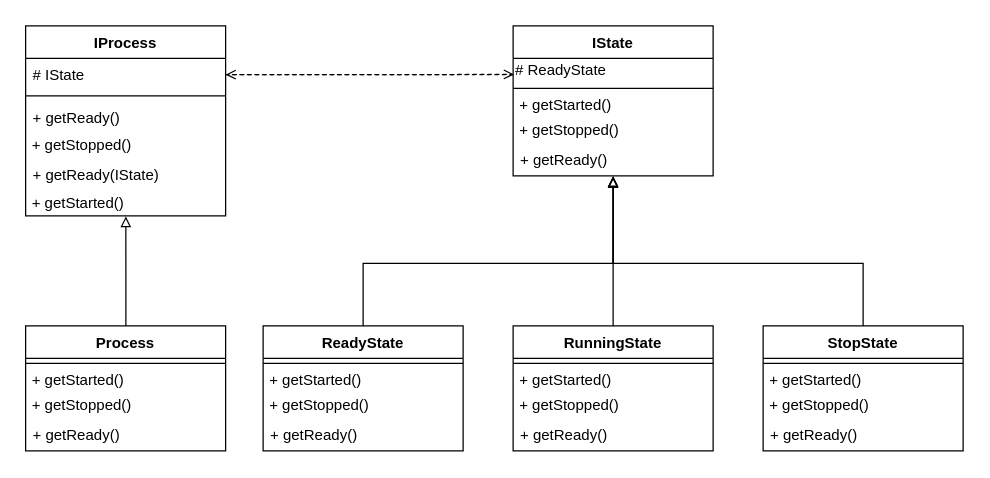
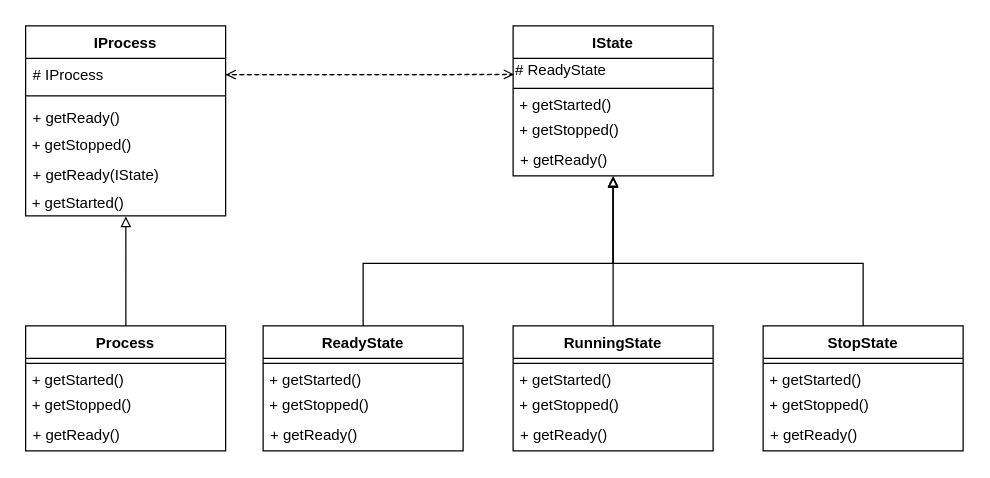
  <mxCell id="0" />
  <mxCell id="1" parent="0" />
  <mxCell id="2" value="IProcess" style="swimlane;fontStyle=1;align=center;verticalAlign=top;childLayout=stackLayout;horizontal=1;startSize=26;horizontalStack=0;resizeParent=1;resizeParentMax=0;resizeLast=0;collapsible=1;marginBottom=0;" vertex="1" parent="1"><mxGeometry x="20" y="20" width="160" height="152" as="geometry" /></mxCell>
- <mxCell id="3" value="# IState" style="text;strokeColor=none;fillColor=none;align=left;verticalAlign=top;spacingLeft=4;spacingRight=4;overflow=hidden;rotatable=0;points=[[0,0.5],[1,0.5]];portConstraint=eastwest;" vertex="1" parent="2"><mxGeometry y="26" width="160" height="26" as="geometry" /></mxCell>
+ <mxCell id="3" value="# IProcess" style="text;strokeColor=none;fillColor=none;align=left;verticalAlign=top;spacingLeft=4;spacingRight=4;overflow=hidden;rotatable=0;points=[[0,0.5],[1,0.5]];portConstraint=eastwest;" vertex="1" parent="2"><mxGeometry y="26" width="160" height="26" as="geometry" /></mxCell>
  <mxCell id="4" value="" style="line;strokeWidth=1;fillColor=none;align=left;verticalAlign=middle;spacingTop=-1;spacingLeft=3;spacingRight=3;rotatable=0;labelPosition=right;points=[];portConstraint=eastwest;" vertex="1" parent="2"><mxGeometry y="52" width="160" height="8" as="geometry" /></mxCell>
  <mxCell id="5" value="+ getReady()" style="text;strokeColor=none;fillColor=none;align=left;verticalAlign=top;spacingLeft=4;spacingRight=4;overflow=hidden;rotatable=0;points=[[0,0.5],[1,0.5]];portConstraint=eastwest;" vertex="1" parent="2"><mxGeometry y="60" width="160" height="26" as="geometry" /></mxCell>
  <mxCell id="6" value="&amp;nbsp;+ getStopped()" style="text;html=1;resizable=0;points=[];autosize=1;align=left;verticalAlign=top;spacingTop=-4;" vertex="1" parent="2"><mxGeometry y="86" width="160" height="20" as="geometry" /></mxCell>
  <mxCell id="7" value="+ getReady(IState)" style="text;strokeColor=none;fillColor=none;align=left;verticalAlign=top;spacingLeft=4;spacingRight=4;overflow=hidden;rotatable=0;points=[[0,0.5],[1,0.5]];portConstraint=eastwest;" vertex="1" parent="2"><mxGeometry y="106" width="160" height="26" as="geometry" /></mxCell>
  <mxCell id="8" value="&amp;nbsp;+ getStarted()" style="text;html=1;resizable=0;points=[];autosize=1;align=left;verticalAlign=top;spacingTop=-4;" vertex="1" parent="2"><mxGeometry y="132" width="160" height="20" as="geometry" /></mxCell>
  <mxCell id="9" style="edgeStyle=orthogonalEdgeStyle;rounded=0;orthogonalLoop=1;jettySize=auto;html=1;entryX=0.501;entryY=1.02;entryDx=0;entryDy=0;entryPerimeter=0;endArrow=block;endFill=0;" edge="1" parent="1" source="10" target="8"><mxGeometry relative="1" as="geometry"><Array as="points"><mxPoint x="100" y="216" /></Array></mxGeometry></mxCell>
  <mxCell id="10" value="Process" style="swimlane;fontStyle=1;align=center;verticalAlign=top;childLayout=stackLayout;horizontal=1;startSize=26;horizontalStack=0;resizeParent=1;resizeParentMax=0;resizeLast=0;collapsible=1;marginBottom=0;" vertex="1" parent="1"><mxGeometry x="20" y="260" width="160" height="100" as="geometry" /></mxCell>
  <mxCell id="11" value="" style="line;strokeWidth=1;fillColor=none;align=left;verticalAlign=middle;spacingTop=-1;spacingLeft=3;spacingRight=3;rotatable=0;labelPosition=right;points=[];portConstraint=eastwest;" vertex="1" parent="10"><mxGeometry y="26" width="160" height="8" as="geometry" /></mxCell>
  <mxCell id="12" value="&amp;nbsp;+ getStarted()" style="text;html=1;resizable=0;points=[];autosize=1;align=left;verticalAlign=top;spacingTop=-4;" vertex="1" parent="10"><mxGeometry y="34" width="160" height="20" as="geometry" /></mxCell>
  <mxCell id="13" value="&amp;nbsp;+ getStopped()" style="text;html=1;resizable=0;points=[];autosize=1;align=left;verticalAlign=top;spacingTop=-4;" vertex="1" parent="10"><mxGeometry y="54" width="160" height="20" as="geometry" /></mxCell>
  <mxCell id="14" value="+ getReady()" style="text;strokeColor=none;fillColor=none;align=left;verticalAlign=top;spacingLeft=4;spacingRight=4;overflow=hidden;rotatable=0;points=[[0,0.5],[1,0.5]];portConstraint=eastwest;" vertex="1" parent="10"><mxGeometry y="74" width="160" height="26" as="geometry" /></mxCell>
  <mxCell id="15" value="IState" style="swimlane;fontStyle=1;align=center;verticalAlign=top;childLayout=stackLayout;horizontal=1;startSize=26;horizontalStack=0;resizeParent=1;resizeParentMax=0;resizeLast=0;collapsible=1;marginBottom=0;" vertex="1" parent="1"><mxGeometry x="410" y="20" width="160" height="120" as="geometry" /></mxCell>
  <mxCell id="16" value="# ReadyState" style="text;html=1;resizable=0;points=[];autosize=1;align=left;verticalAlign=top;spacingTop=-4;" vertex="1" parent="15"><mxGeometry y="26" width="160" height="20" as="geometry" /></mxCell>
  <mxCell id="17" value="" style="line;strokeWidth=1;fillColor=none;align=left;verticalAlign=middle;spacingTop=-1;spacingLeft=3;spacingRight=3;rotatable=0;labelPosition=right;points=[];portConstraint=eastwest;" vertex="1" parent="15"><mxGeometry y="46" width="160" height="8" as="geometry" /></mxCell>
  <mxCell id="18" value="&amp;nbsp;+ getStarted()" style="text;html=1;resizable=0;points=[];autosize=1;align=left;verticalAlign=top;spacingTop=-4;" vertex="1" parent="15"><mxGeometry y="54" width="160" height="20" as="geometry" /></mxCell>
  <mxCell id="19" value="&amp;nbsp;+ getStopped()" style="text;html=1;resizable=0;points=[];autosize=1;align=left;verticalAlign=top;spacingTop=-4;" vertex="1" parent="15"><mxGeometry y="74" width="160" height="20" as="geometry" /></mxCell>
  <mxCell id="20" value="+ getReady()" style="text;strokeColor=none;fillColor=none;align=left;verticalAlign=top;spacingLeft=4;spacingRight=4;overflow=hidden;rotatable=0;points=[[0,0.5],[1,0.5]];portConstraint=eastwest;" vertex="1" parent="15"><mxGeometry y="94" width="160" height="26" as="geometry" /></mxCell>
  <mxCell id="21" style="edgeStyle=orthogonalEdgeStyle;rounded=0;orthogonalLoop=1;jettySize=auto;html=1;endArrow=block;endFill=0;" edge="1" parent="1" source="22"><mxGeometry relative="1" as="geometry"><mxPoint x="490" y="140" as="targetPoint" /><Array as="points"><mxPoint x="490" y="140" /><mxPoint x="490" y="140" /></Array></mxGeometry></mxCell>
  <mxCell id="22" value="RunningState" style="swimlane;fontStyle=1;align=center;verticalAlign=top;childLayout=stackLayout;horizontal=1;startSize=26;horizontalStack=0;resizeParent=1;resizeParentMax=0;resizeLast=0;collapsible=1;marginBottom=0;" vertex="1" parent="1"><mxGeometry x="410" y="260" width="160" height="100" as="geometry" /></mxCell>
  <mxCell id="23" value="" style="line;strokeWidth=1;fillColor=none;align=left;verticalAlign=middle;spacingTop=-1;spacingLeft=3;spacingRight=3;rotatable=0;labelPosition=right;points=[];portConstraint=eastwest;" vertex="1" parent="22"><mxGeometry y="26" width="160" height="8" as="geometry" /></mxCell>
  <mxCell id="24" value="&amp;nbsp;+ getStarted()" style="text;html=1;resizable=0;points=[];autosize=1;align=left;verticalAlign=top;spacingTop=-4;" vertex="1" parent="22"><mxGeometry y="34" width="160" height="20" as="geometry" /></mxCell>
  <mxCell id="25" value="&amp;nbsp;+ getStopped()" style="text;html=1;resizable=0;points=[];autosize=1;align=left;verticalAlign=top;spacingTop=-4;" vertex="1" parent="22"><mxGeometry y="54" width="160" height="20" as="geometry" /></mxCell>
  <mxCell id="26" value="+ getReady()" style="text;strokeColor=none;fillColor=none;align=left;verticalAlign=top;spacingLeft=4;spacingRight=4;overflow=hidden;rotatable=0;points=[[0,0.5],[1,0.5]];portConstraint=eastwest;" vertex="1" parent="22"><mxGeometry y="74" width="160" height="26" as="geometry" /></mxCell>
  <mxCell id="27" style="edgeStyle=orthogonalEdgeStyle;rounded=0;orthogonalLoop=1;jettySize=auto;html=1;endArrow=block;endFill=0;" edge="1" parent="1" source="28"><mxGeometry relative="1" as="geometry"><mxPoint x="490" y="141" as="targetPoint" /><Array as="points"><mxPoint x="690" y="210" /><mxPoint x="490" y="210" /></Array></mxGeometry></mxCell>
  <mxCell id="28" value="StopState" style="swimlane;fontStyle=1;align=center;verticalAlign=top;childLayout=stackLayout;horizontal=1;startSize=26;horizontalStack=0;resizeParent=1;resizeParentMax=0;resizeLast=0;collapsible=1;marginBottom=0;" vertex="1" parent="1"><mxGeometry x="610" y="260" width="160" height="100" as="geometry" /></mxCell>
  <mxCell id="29" value="" style="line;strokeWidth=1;fillColor=none;align=left;verticalAlign=middle;spacingTop=-1;spacingLeft=3;spacingRight=3;rotatable=0;labelPosition=right;points=[];portConstraint=eastwest;" vertex="1" parent="28"><mxGeometry y="26" width="160" height="8" as="geometry" /></mxCell>
  <mxCell id="30" value="&amp;nbsp;+ getStarted()" style="text;html=1;resizable=0;points=[];autosize=1;align=left;verticalAlign=top;spacingTop=-4;" vertex="1" parent="28"><mxGeometry y="34" width="160" height="20" as="geometry" /></mxCell>
  <mxCell id="31" value="&amp;nbsp;+ getStopped()" style="text;html=1;resizable=0;points=[];autosize=1;align=left;verticalAlign=top;spacingTop=-4;" vertex="1" parent="28"><mxGeometry y="54" width="160" height="20" as="geometry" /></mxCell>
  <mxCell id="32" value="+ getReady()" style="text;strokeColor=none;fillColor=none;align=left;verticalAlign=top;spacingLeft=4;spacingRight=4;overflow=hidden;rotatable=0;points=[[0,0.5],[1,0.5]];portConstraint=eastwest;" vertex="1" parent="28"><mxGeometry y="74" width="160" height="26" as="geometry" /></mxCell>
  <mxCell id="33" style="edgeStyle=orthogonalEdgeStyle;rounded=0;orthogonalLoop=1;jettySize=auto;html=1;endArrow=block;endFill=0;entryX=0.5;entryY=1.022;entryDx=0;entryDy=0;entryPerimeter=0;" edge="1" parent="1" source="34" target="20"><mxGeometry relative="1" as="geometry"><mxPoint x="480" y="140" as="targetPoint" /><Array as="points"><mxPoint x="290" y="210" /><mxPoint x="490" y="210" /></Array></mxGeometry></mxCell>
  <mxCell id="34" value="ReadyState" style="swimlane;fontStyle=1;align=center;verticalAlign=top;childLayout=stackLayout;horizontal=1;startSize=26;horizontalStack=0;resizeParent=1;resizeParentMax=0;resizeLast=0;collapsible=1;marginBottom=0;" vertex="1" parent="1"><mxGeometry x="210" y="260" width="160" height="100" as="geometry" /></mxCell>
  <mxCell id="35" value="" style="line;strokeWidth=1;fillColor=none;align=left;verticalAlign=middle;spacingTop=-1;spacingLeft=3;spacingRight=3;rotatable=0;labelPosition=right;points=[];portConstraint=eastwest;" vertex="1" parent="34"><mxGeometry y="26" width="160" height="8" as="geometry" /></mxCell>
  <mxCell id="36" value="&amp;nbsp;+ getStarted()" style="text;html=1;resizable=0;points=[];autosize=1;align=left;verticalAlign=top;spacingTop=-4;" vertex="1" parent="34"><mxGeometry y="34" width="160" height="20" as="geometry" /></mxCell>
  <mxCell id="37" value="&amp;nbsp;+ getStopped()" style="text;html=1;resizable=0;points=[];autosize=1;align=left;verticalAlign=top;spacingTop=-4;" vertex="1" parent="34"><mxGeometry y="54" width="160" height="20" as="geometry" /></mxCell>
  <mxCell id="38" value="+ getReady()" style="text;strokeColor=none;fillColor=none;align=left;verticalAlign=top;spacingLeft=4;spacingRight=4;overflow=hidden;rotatable=0;points=[[0,0.5],[1,0.5]];portConstraint=eastwest;" vertex="1" parent="34"><mxGeometry y="74" width="160" height="26" as="geometry" /></mxCell>
  <mxCell id="39" style="edgeStyle=orthogonalEdgeStyle;rounded=0;orthogonalLoop=1;jettySize=auto;html=1;entryX=0.004;entryY=0.642;entryDx=0;entryDy=0;entryPerimeter=0;endArrow=open;endFill=0;dashed=1;" edge="1" parent="1" source="3" target="16"><mxGeometry relative="1" as="geometry" /></mxCell>
  <mxCell id="40" style="edgeStyle=orthogonalEdgeStyle;rounded=0;orthogonalLoop=1;jettySize=auto;html=1;endArrow=open;endFill=0;dashed=1;" edge="1" parent="1" source="16" target="3"><mxGeometry relative="1" as="geometry"><Array as="points"><mxPoint x="350" y="59" /><mxPoint x="350" y="59" /></Array></mxGeometry></mxCell>
